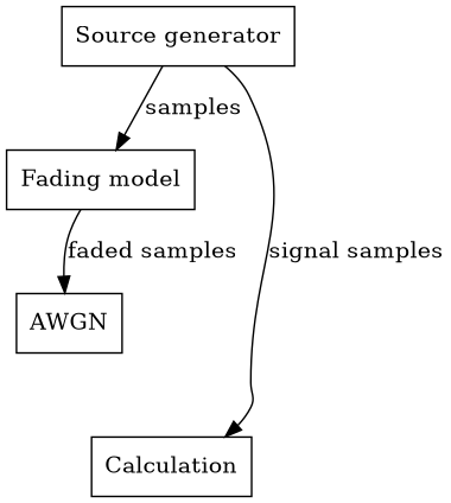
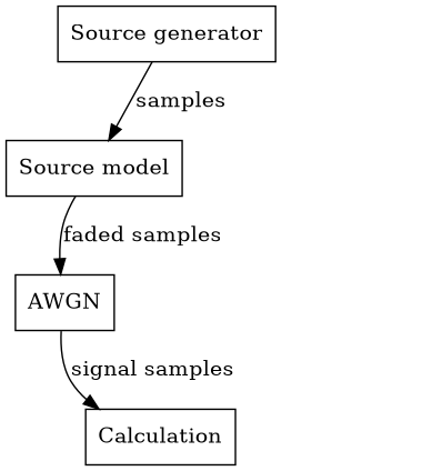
  digraph {
    rankdir=TB
    node [shape=box]
    n1 [label="Source generator"]
-   n2 [label="Fading model"]
+   n2 [label="Source model"]
    n3 [label=AWGN]
    n4 [label=Calculation]
    n1 -> n2 [label=samples]
    n2 -> n3 [label="faded samples"]
-   n1 -> n4 [label="signal samples"]
+   n3 -> n4 [label="signal samples"]
  }
